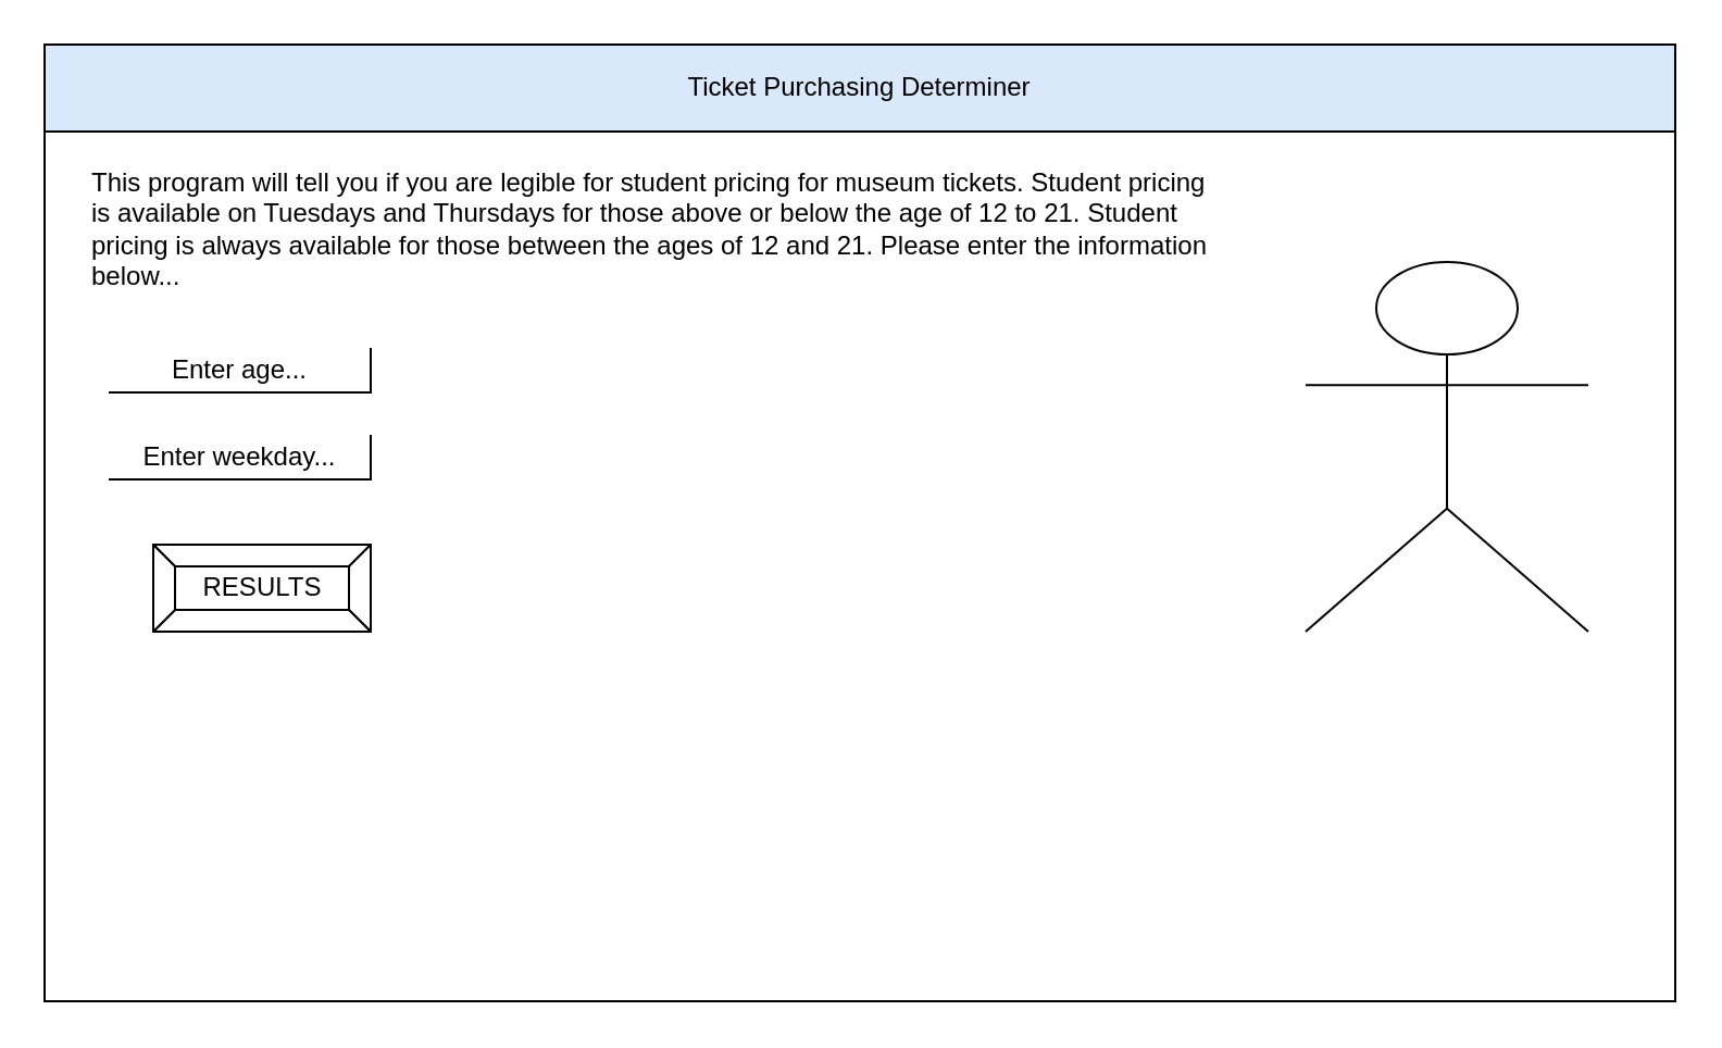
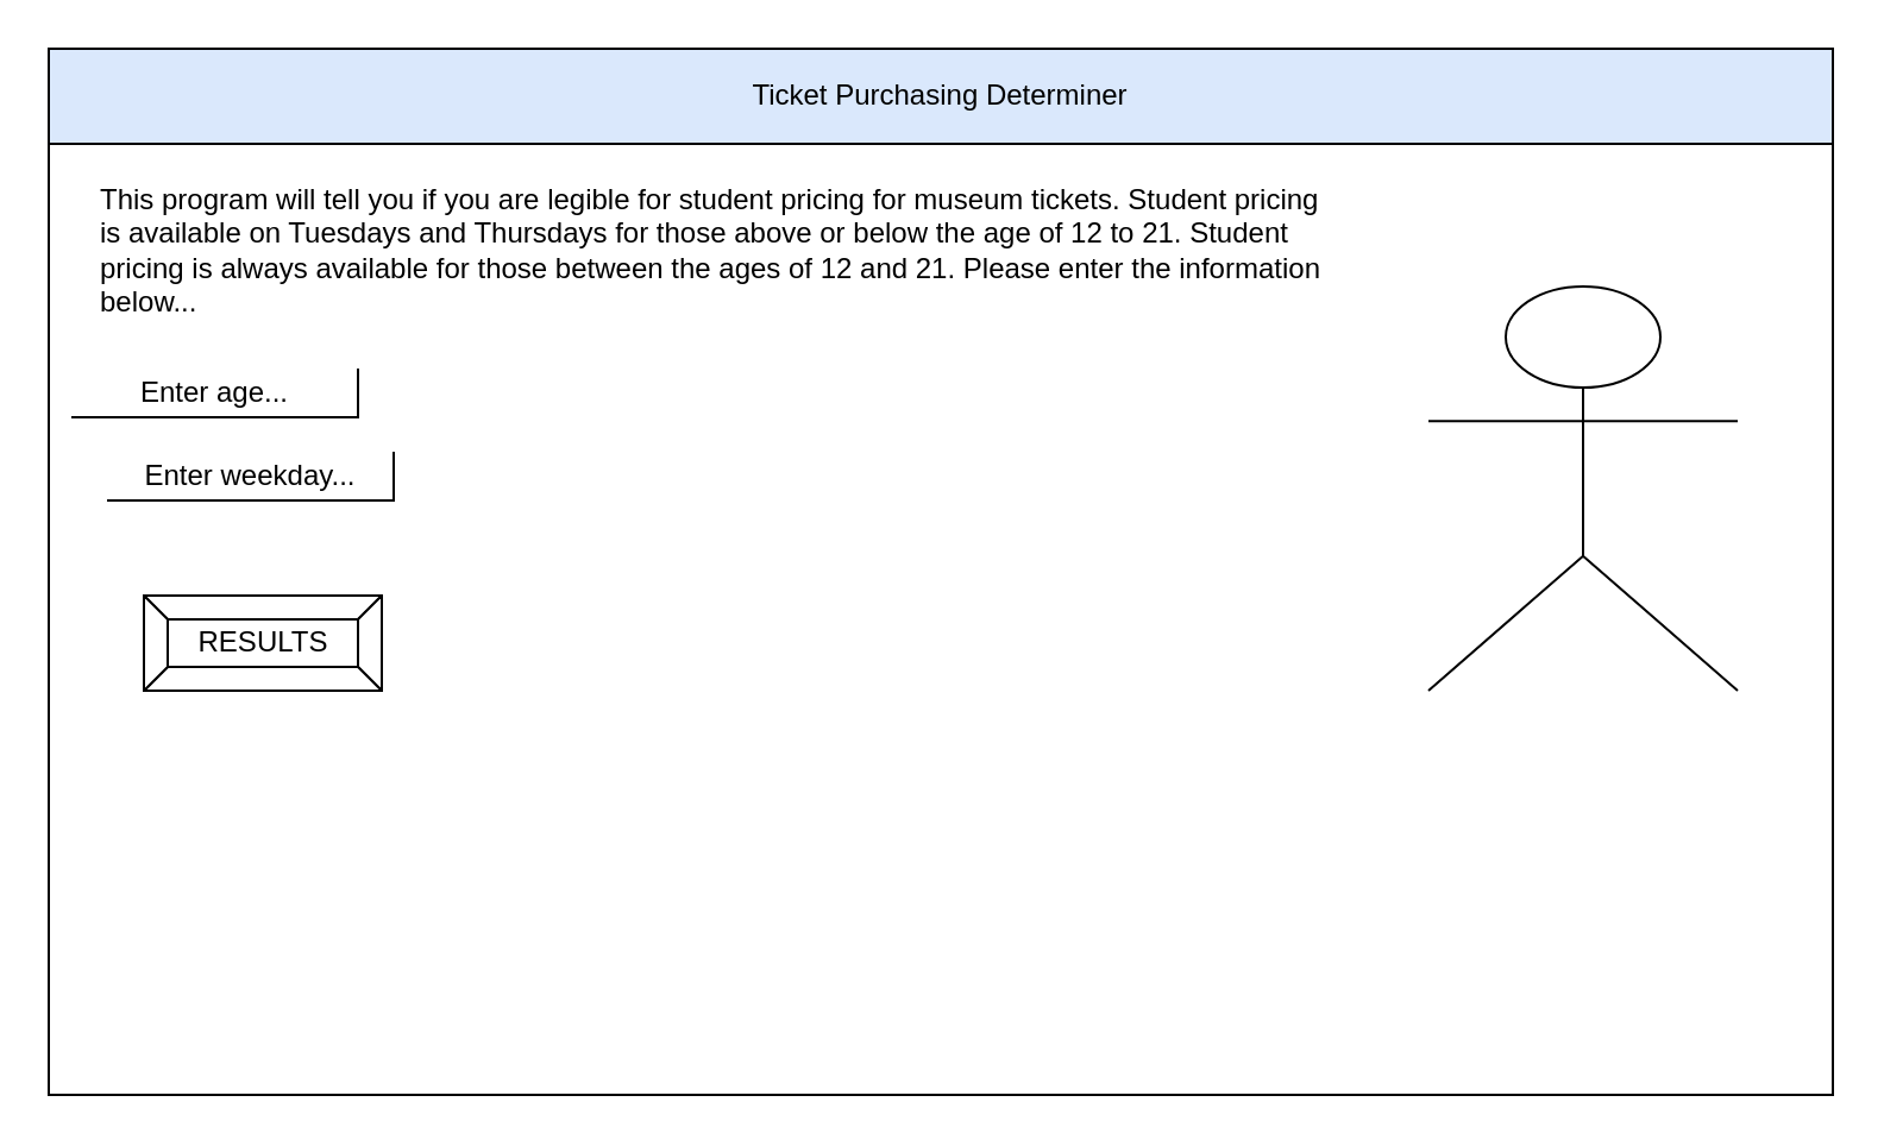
  <mxCell id="0" />
  <mxCell id="1" parent="0" />
  <mxCell id="2" value="" style="rounded=0;whiteSpace=wrap;html=1;" parent="1" vertex="1"><mxGeometry x="20" y="20" width="750" height="440" as="geometry" /></mxCell>
  <mxCell id="3" value="Ticket Purchasing Determiner" style="rounded=0;whiteSpace=wrap;html=1;fillColor=#dae8fc;" parent="1" vertex="1"><mxGeometry x="20" y="20" width="750" height="40" as="geometry" /></mxCell>
- <mxCell id="4" value="Enter age..." style="shape=partialRectangle;whiteSpace=wrap;html=1;top=0;left=0;fillColor=none;" parent="1" vertex="1"><mxGeometry x="50" y="160" width="120" height="20" as="geometry" /></mxCell>
- <mxCell id="5" value="RESULTS" style="labelPosition=center;verticalLabelPosition=middle;align=center;html=1;shape=mxgraph.basic.button;dx=10;" parent="1" vertex="1"><mxGeometry x="70" y="250" width="100" height="40" as="geometry" /></mxCell>
+ <mxCell id="4" value="Enter age..." style="shape=partialRectangle;whiteSpace=wrap;html=1;top=0;left=0;fillColor=none;" parent="1" vertex="1"><mxGeometry x="30" y="155" width="120" height="20" as="geometry" /></mxCell>
+ <mxCell id="5" value="RESULTS" style="labelPosition=center;verticalLabelPosition=middle;align=center;html=1;shape=mxgraph.basic.button;dx=10;" parent="1" vertex="1"><mxGeometry x="60" y="250" width="100" height="40" as="geometry" /></mxCell>
  <mxCell id="6" value="&lt;div&gt;This program will tell you if you are legible for student pricing for&amp;nbsp;&lt;span&gt;museum tickets. Student pricing is available on Tuesdays and Thursdays&amp;nbsp;&lt;/span&gt;&lt;span&gt;for those above or below the age of 12 to 21. Student pricing is&amp;nbsp;&lt;/span&gt;&lt;span&gt;always available for those between the ages of 12 and 21. Please enter&amp;nbsp;&lt;/span&gt;&lt;span&gt;the information below...&lt;/span&gt;&lt;/div&gt;" style="text;html=1;strokeColor=none;fillColor=none;align=left;verticalAlign=middle;whiteSpace=wrap;rounded=0;" vertex="1" parent="1"><mxGeometry x="40" y="90" width="520" height="30" as="geometry" /></mxCell>
- <mxCell id="7" value="Enter weekday..." style="shape=partialRectangle;whiteSpace=wrap;html=1;top=0;left=0;fillColor=none;" vertex="1" parent="1"><mxGeometry x="50" y="200" width="120" height="20" as="geometry" /></mxCell>
+ <mxCell id="7" value="Enter weekday..." style="shape=partialRectangle;whiteSpace=wrap;html=1;top=0;left=0;fillColor=none;" vertex="1" parent="1"><mxGeometry x="45" y="190" width="120" height="20" as="geometry" /></mxCell>
  <mxCell id="8" value="" style="shape=umlActor;verticalLabelPosition=bottom;verticalAlign=top;html=1;outlineConnect=0;" vertex="1" parent="1"><mxGeometry x="600" y="120" width="130" height="170" as="geometry" /></mxCell>
